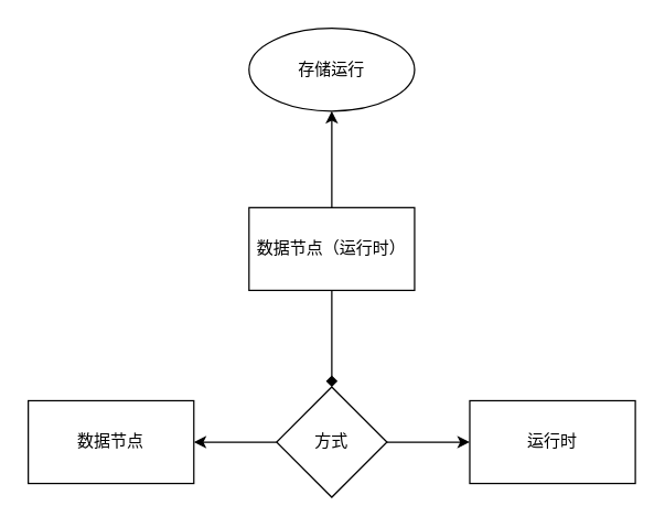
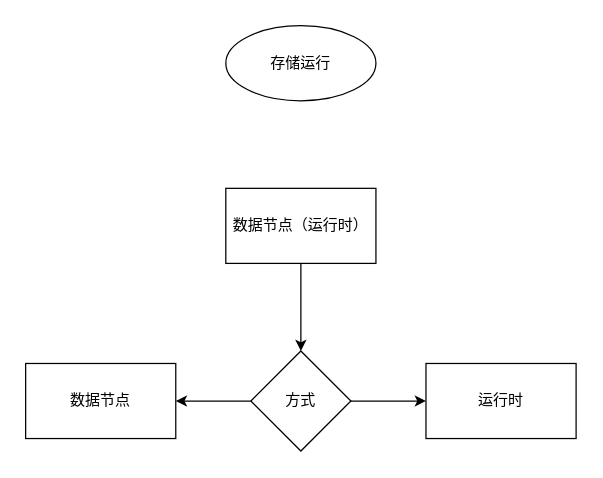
  <mxCell id="0" />
  <mxCell id="1" parent="0" />
- <mxCell id="2" value="" style="edgeStyle=orthogonalEdgeStyle;rounded=0;orthogonalLoop=1;jettySize=auto;html=1;" edge="1" parent="1" source="4" target="5"><mxGeometry relative="1" as="geometry" /></mxCell>
- <mxCell id="3" value="" style="edgeStyle=orthogonalEdgeStyle;rounded=0;orthogonalLoop=1;jettySize=auto;html=1;endArrow=diamond;" edge="1" parent="1" source="4" target="8"><mxGeometry relative="1" as="geometry" /></mxCell>
+ <mxCell id="3" value="" style="edgeStyle=orthogonalEdgeStyle;rounded=0;orthogonalLoop=1;jettySize=auto;html=1;" edge="1" parent="1" source="4" target="8"><mxGeometry relative="1" as="geometry" /></mxCell>
  <mxCell id="4" value="数据节点（运行时）" style="whiteSpace=wrap;html=1;" vertex="1" parent="1"><mxGeometry x="180" y="150" width="120" height="60" as="geometry" /></mxCell>
  <mxCell id="5" value="存储运行" style="ellipse;whiteSpace=wrap;html=1;" vertex="1" parent="1"><mxGeometry x="180" y="20" width="120" height="60" as="geometry" /></mxCell>
  <mxCell id="6" value="" style="edgeStyle=orthogonalEdgeStyle;rounded=0;orthogonalLoop=1;jettySize=auto;html=1;" edge="1" parent="1" source="8" target="9"><mxGeometry relative="1" as="geometry" /></mxCell>
  <mxCell id="7" value="" style="edgeStyle=orthogonalEdgeStyle;rounded=0;orthogonalLoop=1;jettySize=auto;html=1;" edge="1" parent="1" source="8" target="10"><mxGeometry relative="1" as="geometry" /></mxCell>
  <mxCell id="8" value="方式" style="rhombus;whiteSpace=wrap;html=1;" vertex="1" parent="1"><mxGeometry x="200" y="280" width="80" height="80" as="geometry" /></mxCell>
  <mxCell id="9" value="数据节点" style="whiteSpace=wrap;html=1;" vertex="1" parent="1"><mxGeometry x="20" y="290" width="120" height="60" as="geometry" /></mxCell>
  <mxCell id="10" value="运行时" style="whiteSpace=wrap;html=1;" vertex="1" parent="1"><mxGeometry x="340" y="290" width="120" height="60" as="geometry" /></mxCell>
